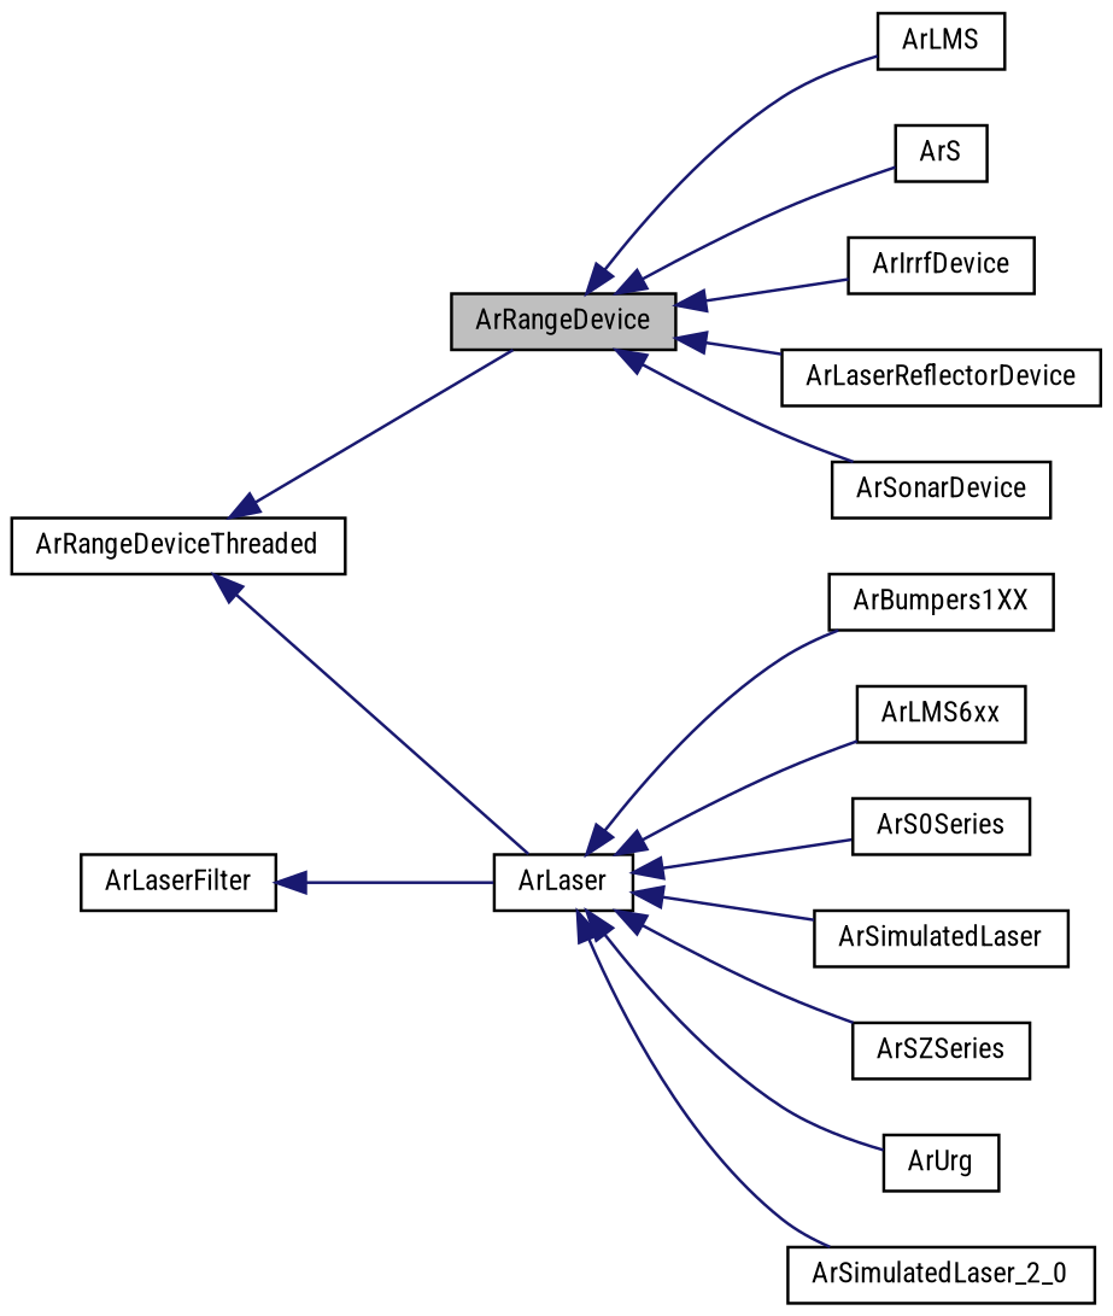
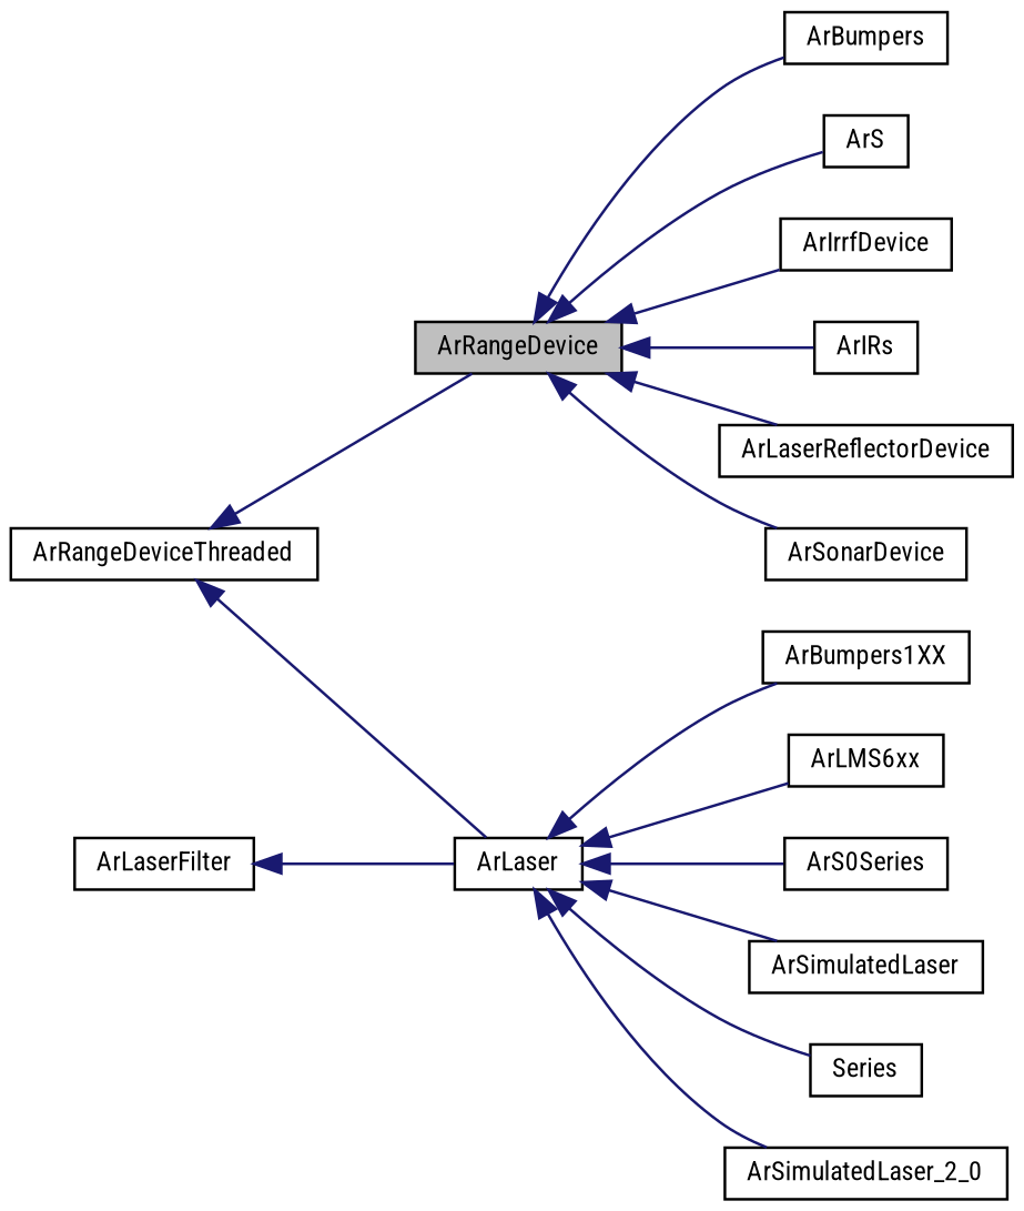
  digraph {
    fontname="Roboto Condensed"
    rankdir=LR
    node [color=black fillcolor=white fontname="Roboto Condensed" fontsize=10 shape=record style=filled]
    edge [color=midnightblue dir=back fontname="Roboto Condensed" fontsize=10 labelfontname=FreeSans labelfontsize=10 style=solid]
    n1 [fillcolor=grey75 fontcolor=black height=0.2 label=ArRangeDevice width=0.4]
-   n2 [height=0.2 label=ArLMS width=0.4]
+   n2 [height=0.2 label=ArBumpers width=0.4]
    n3 [height=0.2 label=ArS width=0.4]
    n4 [height=0.2 label=ArIrrfDevice width=0.4]
+   n5 [height=0.2 label=ArIRs width=0.4]
    n6 [height=0.2 label=ArLaserReflectorDevice width=0.4]
    n7 [height=0.2 label=ArSonarDevice width=0.4]
    n8 [height=0.2 label=ArRangeDeviceThreaded width=0.4]
    n9 [height=0.2 label=ArLaser width=0.4]
    n10 [height=0.2 label=ArBumpers1XX width=0.4]
    n11 [height=0.2 label=ArLMS6xx width=0.4]
    n12 [height=0.2 label=ArS0Series width=0.4]
    n13 [height=0.2 label=ArSimulatedLaser width=0.4]
-   n14 [height=0.2 label=ArSZSeries width=0.4]
-   n15 [height=0.2 label=ArUrg width=0.4]
+   n15 [height=0.2 label=Series width=0.4]
    n16 [height=0.2 label=ArSimulatedLaser_2_0 width=0.4]
    n17 [height=0.2 label=ArLaserFilter width=0.4]
    n1 -> n2
    n1 -> n3
    n1 -> n4
+   n1 -> n5
    n1 -> n6
    n1 -> n7
    n8 -> n1
    n8 -> n9
    n9 -> n10
    n9 -> n11
    n9 -> n12
    n9 -> n13
-   n9 -> n14
    n9 -> n15
    n9 -> n16
    n17 -> n9
  }
